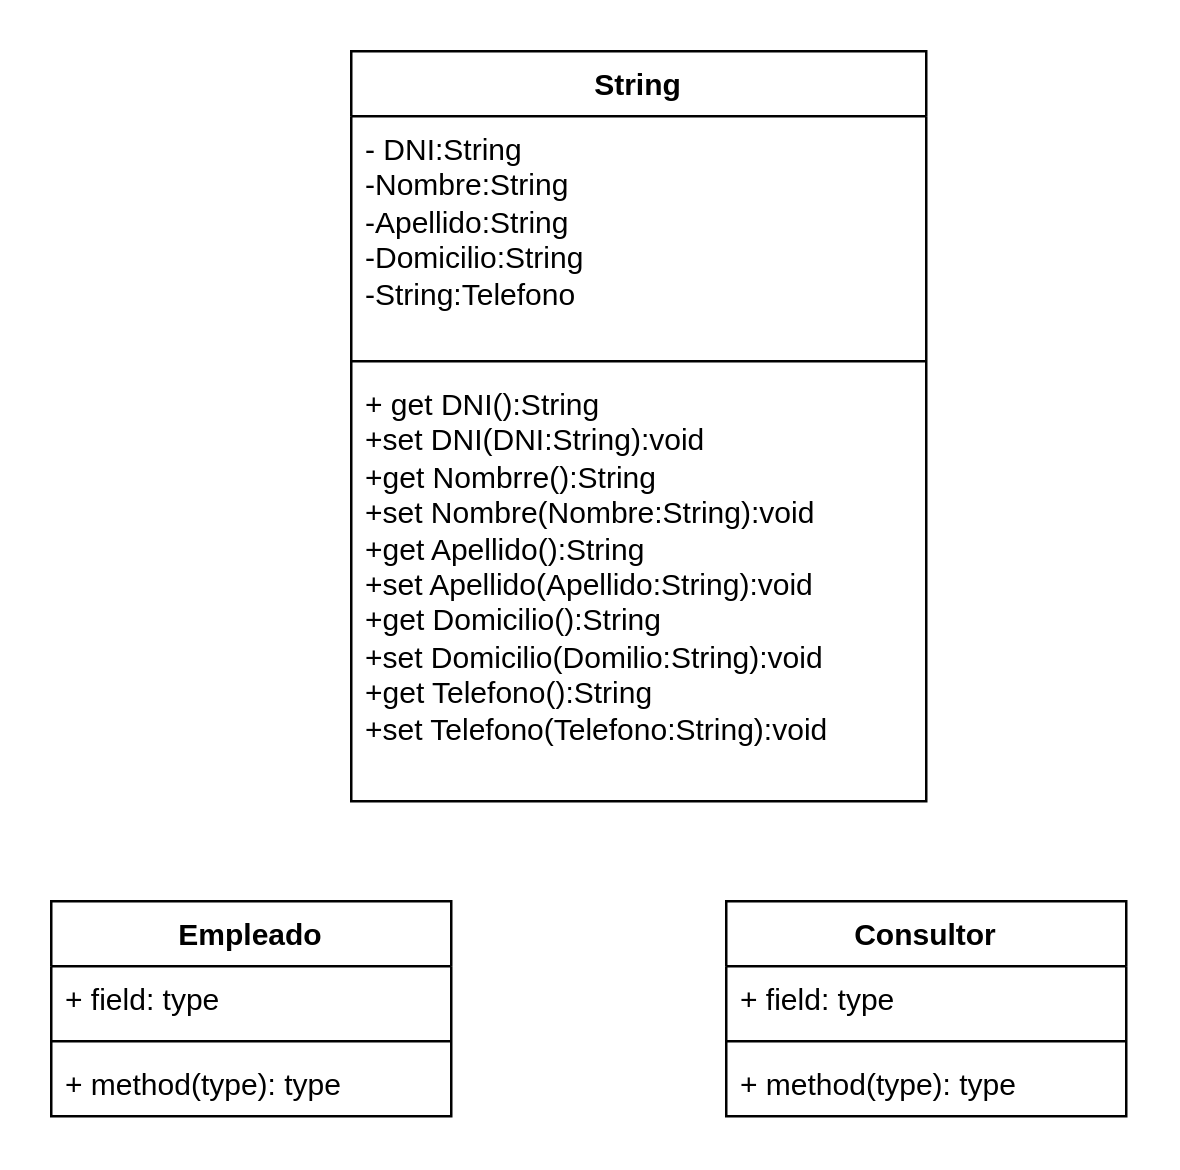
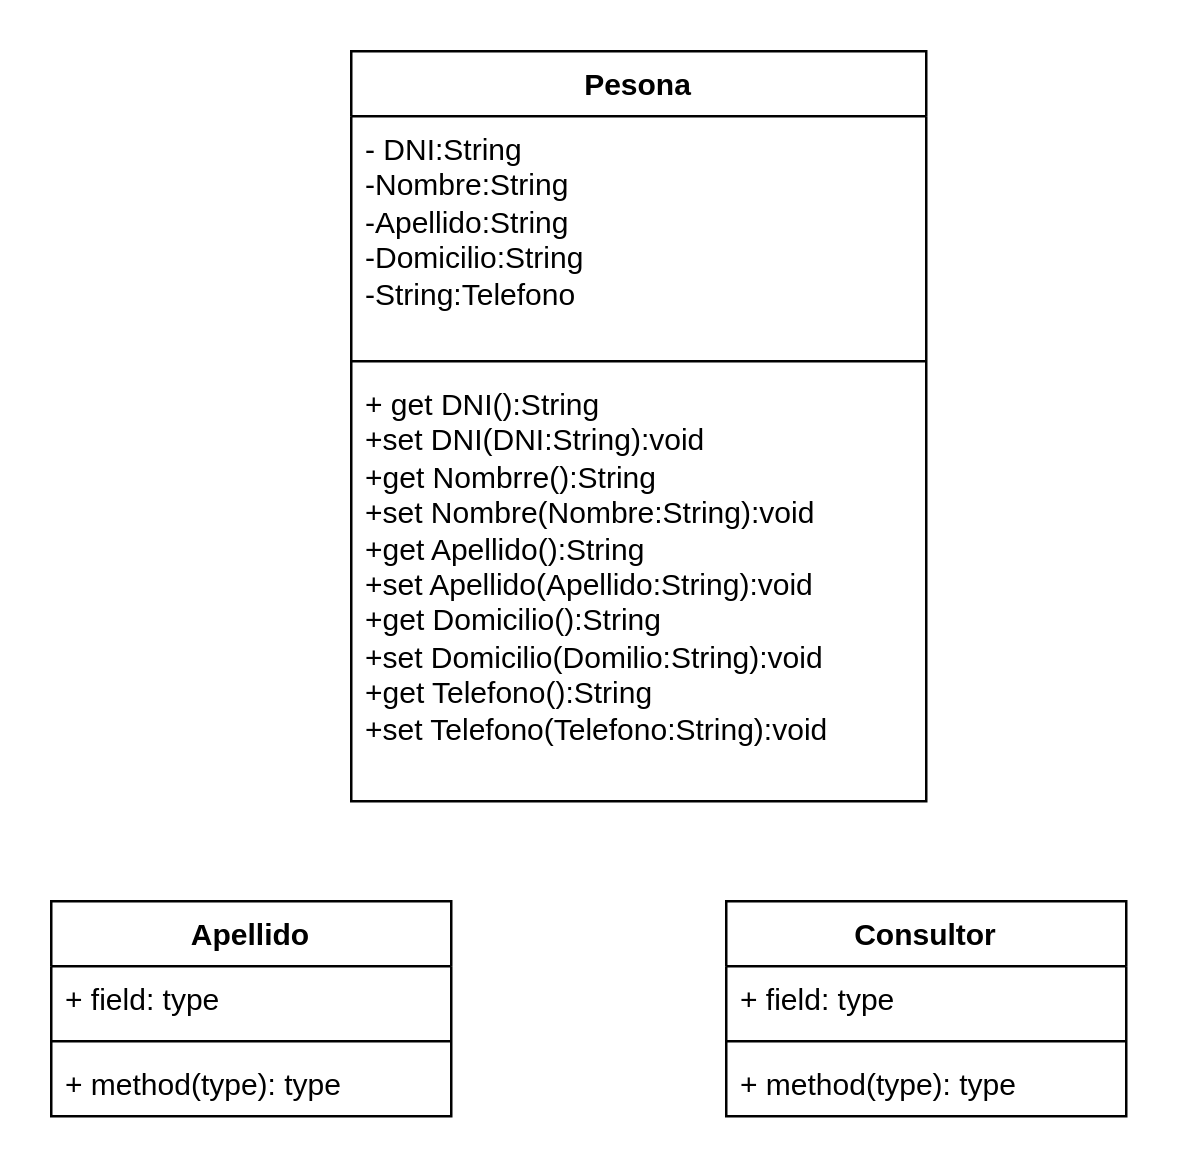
  <mxCell id="0" />
  <mxCell id="1" parent="0" />
- <mxCell id="2" value="Empleado" style="swimlane;fontStyle=1;align=center;verticalAlign=top;childLayout=stackLayout;horizontal=1;startSize=26;horizontalStack=0;resizeParent=1;resizeParentMax=0;resizeLast=0;collapsible=1;marginBottom=0;whiteSpace=wrap;html=1;" vertex="1" parent="1"><mxGeometry x="20" y="360" width="160" height="86" as="geometry" /></mxCell>
+ <mxCell id="2" value="Apellido" style="swimlane;fontStyle=1;align=center;verticalAlign=top;childLayout=stackLayout;horizontal=1;startSize=26;horizontalStack=0;resizeParent=1;resizeParentMax=0;resizeLast=0;collapsible=1;marginBottom=0;whiteSpace=wrap;html=1;" vertex="1" parent="1"><mxGeometry x="20" y="360" width="160" height="86" as="geometry" /></mxCell>
  <mxCell id="3" value="+ field: type" style="text;strokeColor=none;fillColor=none;align=left;verticalAlign=top;spacingLeft=4;spacingRight=4;overflow=hidden;rotatable=0;points=[[0,0.5],[1,0.5]];portConstraint=eastwest;whiteSpace=wrap;html=1;" vertex="1" parent="2"><mxGeometry y="26" width="160" height="26" as="geometry" /></mxCell>
  <mxCell id="4" value="" style="line;strokeWidth=1;fillColor=none;align=left;verticalAlign=middle;spacingTop=-1;spacingLeft=3;spacingRight=3;rotatable=0;labelPosition=right;points=[];portConstraint=eastwest;strokeColor=inherit;" vertex="1" parent="2"><mxGeometry y="52" width="160" height="8" as="geometry" /></mxCell>
  <mxCell id="5" value="+ method(type): type" style="text;strokeColor=none;fillColor=none;align=left;verticalAlign=top;spacingLeft=4;spacingRight=4;overflow=hidden;rotatable=0;points=[[0,0.5],[1,0.5]];portConstraint=eastwest;whiteSpace=wrap;html=1;" vertex="1" parent="2"><mxGeometry y="60" width="160" height="26" as="geometry" /></mxCell>
  <mxCell id="6" value="Consultor" style="swimlane;fontStyle=1;align=center;verticalAlign=top;childLayout=stackLayout;horizontal=1;startSize=26;horizontalStack=0;resizeParent=1;resizeParentMax=0;resizeLast=0;collapsible=1;marginBottom=0;whiteSpace=wrap;html=1;" vertex="1" parent="1"><mxGeometry x="290" y="360" width="160" height="86" as="geometry" /></mxCell>
  <mxCell id="7" value="+ field: type" style="text;strokeColor=none;fillColor=none;align=left;verticalAlign=top;spacingLeft=4;spacingRight=4;overflow=hidden;rotatable=0;points=[[0,0.5],[1,0.5]];portConstraint=eastwest;whiteSpace=wrap;html=1;" vertex="1" parent="6"><mxGeometry y="26" width="160" height="26" as="geometry" /></mxCell>
  <mxCell id="8" value="" style="line;strokeWidth=1;fillColor=none;align=left;verticalAlign=middle;spacingTop=-1;spacingLeft=3;spacingRight=3;rotatable=0;labelPosition=right;points=[];portConstraint=eastwest;strokeColor=inherit;" vertex="1" parent="6"><mxGeometry y="52" width="160" height="8" as="geometry" /></mxCell>
  <mxCell id="9" value="+ method(type): type" style="text;strokeColor=none;fillColor=none;align=left;verticalAlign=top;spacingLeft=4;spacingRight=4;overflow=hidden;rotatable=0;points=[[0,0.5],[1,0.5]];portConstraint=eastwest;whiteSpace=wrap;html=1;" vertex="1" parent="6"><mxGeometry y="60" width="160" height="26" as="geometry" /></mxCell>
- <mxCell id="10" value="String" style="swimlane;fontStyle=1;align=center;verticalAlign=top;childLayout=stackLayout;horizontal=1;startSize=26;horizontalStack=0;resizeParent=1;resizeParentMax=0;resizeLast=0;collapsible=1;marginBottom=0;whiteSpace=wrap;html=1;" vertex="1" parent="1"><mxGeometry x="140" y="20" width="230" height="300" as="geometry" /></mxCell>
+ <mxCell id="10" value="Pesona" style="swimlane;fontStyle=1;align=center;verticalAlign=top;childLayout=stackLayout;horizontal=1;startSize=26;horizontalStack=0;resizeParent=1;resizeParentMax=0;resizeLast=0;collapsible=1;marginBottom=0;whiteSpace=wrap;html=1;" vertex="1" parent="1"><mxGeometry x="140" y="20" width="230" height="300" as="geometry" /></mxCell>
  <mxCell id="11" value="- DNI:String&lt;div&gt;-Nombre:String&lt;/div&gt;&lt;div&gt;-Apellido:String&lt;/div&gt;&lt;div&gt;-Domicilio:String&lt;/div&gt;&lt;div&gt;-String:Telefono&lt;/div&gt;" style="text;strokeColor=none;fillColor=none;align=left;verticalAlign=top;spacingLeft=4;spacingRight=4;overflow=hidden;rotatable=0;points=[[0,0.5],[1,0.5]];portConstraint=eastwest;whiteSpace=wrap;html=1;" vertex="1" parent="10"><mxGeometry y="26" width="230" height="94" as="geometry" /></mxCell>
  <mxCell id="12" value="" style="line;strokeWidth=1;fillColor=none;align=left;verticalAlign=middle;spacingTop=-1;spacingLeft=3;spacingRight=3;rotatable=0;labelPosition=right;points=[];portConstraint=eastwest;strokeColor=inherit;" vertex="1" parent="10"><mxGeometry y="120" width="230" height="8" as="geometry" /></mxCell>
  <mxCell id="13" value="+ get DNI():String&lt;div&gt;+set DNI(DNI:String):void&lt;/div&gt;&lt;div&gt;+get Nombrre():String&lt;/div&gt;&lt;div&gt;+set Nombre(Nombre:String):void&lt;/div&gt;&lt;div&gt;+get Apellido():String&lt;/div&gt;&lt;div&gt;+set Apellido(Apellido:String):void&lt;/div&gt;&lt;div&gt;+get Domicilio():String&lt;/div&gt;&lt;div&gt;+set Domicilio(Domilio:String):void&lt;/div&gt;&lt;div&gt;+get Telefono():String&lt;/div&gt;&lt;div&gt;+set Telefono(Telefono:String):void&lt;/div&gt;&lt;div&gt;&lt;br&gt;&lt;/div&gt;" style="text;strokeColor=none;fillColor=none;align=left;verticalAlign=top;spacingLeft=4;spacingRight=4;overflow=hidden;rotatable=0;points=[[0,0.5],[1,0.5]];portConstraint=eastwest;whiteSpace=wrap;html=1;" vertex="1" parent="10"><mxGeometry y="128" width="230" height="172" as="geometry" /></mxCell>
